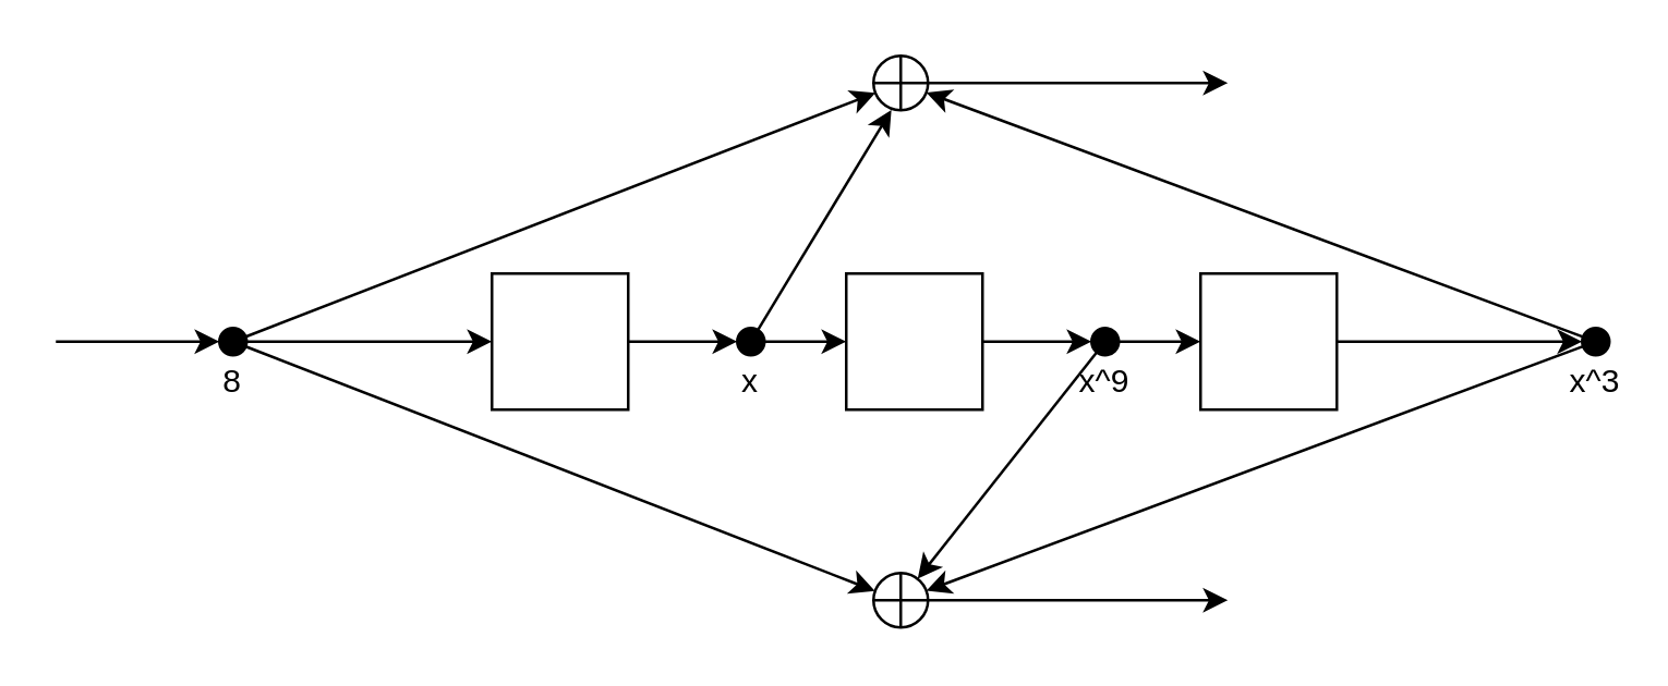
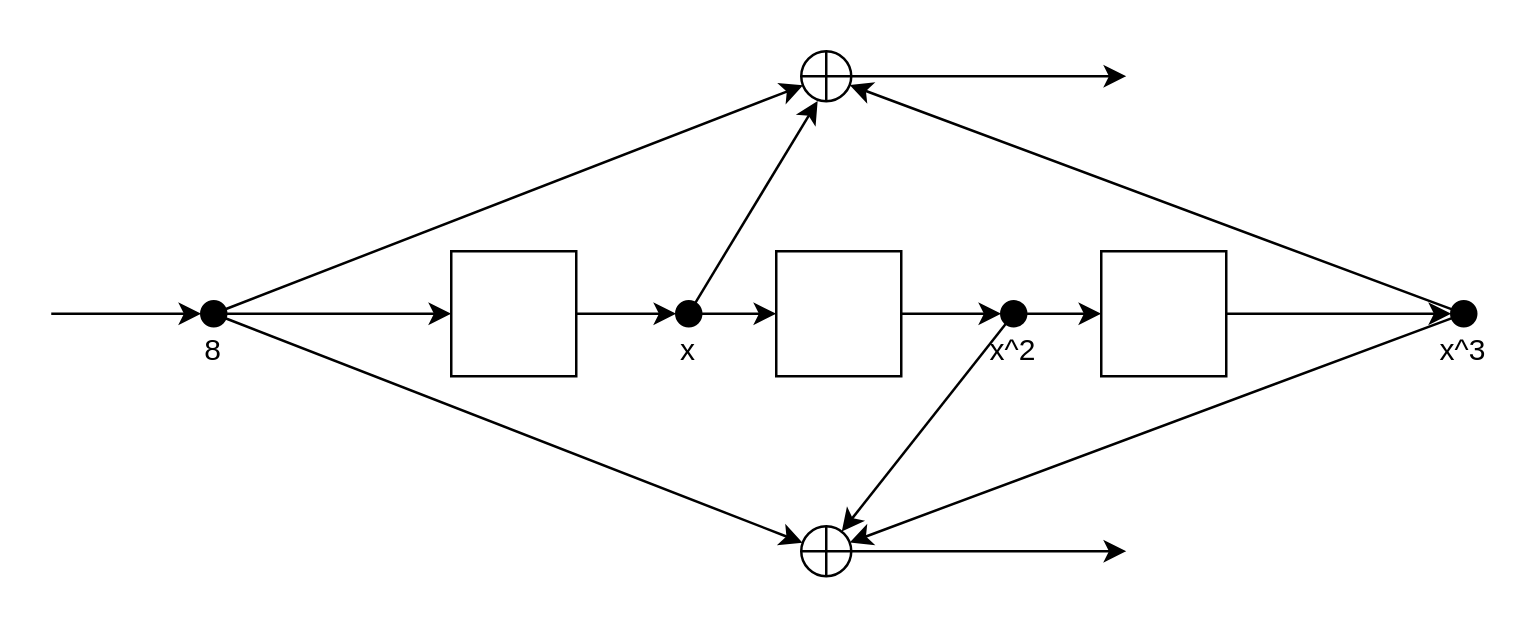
  <mxCell id="0" />
  <mxCell id="1" parent="0" />
  <mxCell id="2" value="" style="rounded=0;orthogonalLoop=1;jettySize=auto;html=1;" edge="1" parent="1" source="3" target="22"><mxGeometry relative="1" as="geometry"><mxPoint x="270" y="160" as="targetPoint" /></mxGeometry></mxCell>
  <mxCell id="3" value="" style="whiteSpace=wrap;html=1;aspect=fixed;" vertex="1" parent="1"><mxGeometry x="180" y="100" width="50" height="50" as="geometry" /></mxCell>
  <mxCell id="4" value="" style="rounded=0;orthogonalLoop=1;jettySize=auto;html=1;" edge="1" parent="1" source="5" target="23"><mxGeometry relative="1" as="geometry" /></mxCell>
  <mxCell id="5" value="" style="whiteSpace=wrap;html=1;aspect=fixed;" vertex="1" parent="1"><mxGeometry x="310" y="100" width="50" height="50" as="geometry" /></mxCell>
  <mxCell id="6" value="" style="rounded=0;orthogonalLoop=1;jettySize=auto;html=1;" edge="1" parent="1" source="7" target="20"><mxGeometry relative="1" as="geometry"><mxPoint x="570" y="125" as="targetPoint" /></mxGeometry></mxCell>
  <mxCell id="7" value="" style="whiteSpace=wrap;html=1;aspect=fixed;" vertex="1" parent="1"><mxGeometry x="440" y="100" width="50" height="50" as="geometry" /></mxCell>
  <mxCell id="8" value="" style="group" connectable="0" vertex="1" parent="1"><mxGeometry x="320" y="20" width="20" height="20" as="geometry" /></mxCell>
  <mxCell id="9" value="" style="ellipse;whiteSpace=wrap;html=1;aspect=fixed;" vertex="1" parent="8"><mxGeometry width="20" height="20" as="geometry" /></mxCell>
  <mxCell id="10" value="" style="endArrow=none;html=1;rounded=0;curved=1;entryX=0.5;entryY=0;entryDx=0;entryDy=0;exitX=0.5;exitY=1;exitDx=0;exitDy=0;" edge="1" parent="8" source="9" target="9"><mxGeometry width="50" height="50" relative="1" as="geometry"><mxPoint x="120" y="30" as="sourcePoint" /><mxPoint x="70" y="20" as="targetPoint" /></mxGeometry></mxCell>
  <mxCell id="11" value="" style="endArrow=none;html=1;rounded=0;curved=1;entryX=0;entryY=0.5;entryDx=0;entryDy=0;exitX=1;exitY=0.5;exitDx=0;exitDy=0;" edge="1" parent="8" source="9" target="9"><mxGeometry width="50" height="50" relative="1" as="geometry"><mxPoint x="30" y="50" as="sourcePoint" /><mxPoint x="30" y="10" as="targetPoint" /></mxGeometry></mxCell>
  <mxCell id="12" value="" style="group" connectable="0" vertex="1" parent="1"><mxGeometry x="320" y="210" width="20" height="20" as="geometry" /></mxCell>
  <mxCell id="13" value="" style="ellipse;whiteSpace=wrap;html=1;aspect=fixed;" vertex="1" parent="12"><mxGeometry width="20" height="20" as="geometry" /></mxCell>
  <mxCell id="14" value="" style="endArrow=none;html=1;rounded=0;curved=1;entryX=0.5;entryY=0;entryDx=0;entryDy=0;exitX=0.5;exitY=1;exitDx=0;exitDy=0;" edge="1" parent="12" source="13" target="13"><mxGeometry width="50" height="50" relative="1" as="geometry"><mxPoint x="120" y="30" as="sourcePoint" /><mxPoint x="70" y="20" as="targetPoint" /></mxGeometry></mxCell>
  <mxCell id="15" value="" style="endArrow=none;html=1;rounded=0;curved=1;entryX=0;entryY=0.5;entryDx=0;entryDy=0;exitX=1;exitY=0.5;exitDx=0;exitDy=0;" edge="1" parent="12" source="13" target="13"><mxGeometry width="50" height="50" relative="1" as="geometry"><mxPoint x="30" y="50" as="sourcePoint" /><mxPoint x="30" y="10" as="targetPoint" /></mxGeometry></mxCell>
  <mxCell id="16" value="" style="rounded=0;orthogonalLoop=1;jettySize=auto;html=1;" edge="1" parent="1" source="19" target="3"><mxGeometry relative="1" as="geometry"><mxPoint x="90" y="120" as="sourcePoint" /><mxPoint x="320" y="135" as="targetPoint" /></mxGeometry></mxCell>
  <mxCell id="17" value="" style="edgeStyle=none;rounded=0;orthogonalLoop=1;jettySize=auto;html=1;" edge="1" parent="1" source="19" target="9"><mxGeometry relative="1" as="geometry"><mxPoint x="85" y="40" as="targetPoint" /></mxGeometry></mxCell>
  <mxCell id="18" style="edgeStyle=none;rounded=0;orthogonalLoop=1;jettySize=auto;html=1;entryX=0.026;entryY=0.33;entryDx=0;entryDy=0;entryPerimeter=0;" edge="1" parent="1" source="19" target="13"><mxGeometry relative="1" as="geometry" /></mxCell>
  <mxCell id="19" value="&lt;br&gt;&lt;br&gt;8" style="ellipse;whiteSpace=wrap;html=1;aspect=fixed;fillColor=#000000;" vertex="1" parent="1"><mxGeometry x="80" y="120" width="10" height="10" as="geometry" /></mxCell>
  <mxCell id="20" value="&lt;br&gt;&lt;br&gt;x^3" style="ellipse;whiteSpace=wrap;html=1;aspect=fixed;fillColor=#000000;" vertex="1" parent="1"><mxGeometry x="580" y="120" width="10" height="10" as="geometry" /></mxCell>
  <mxCell id="21" value="" style="edgeStyle=none;rounded=0;orthogonalLoop=1;jettySize=auto;html=1;entryX=0.328;entryY=0.994;entryDx=0;entryDy=0;entryPerimeter=0;" edge="1" parent="1" source="22" target="9"><mxGeometry relative="1" as="geometry"><mxPoint x="275" y="40" as="targetPoint" /></mxGeometry></mxCell>
  <mxCell id="22" value="&lt;br&gt;&lt;br&gt;x" style="ellipse;whiteSpace=wrap;html=1;aspect=fixed;fillColor=#000000;" vertex="1" parent="1"><mxGeometry x="270" y="120" width="10" height="10" as="geometry" /></mxCell>
- <mxCell id="23" value="&lt;br&gt;&lt;br&gt;x^9" style="ellipse;whiteSpace=wrap;html=1;aspect=fixed;fillColor=#000000;" vertex="1" parent="1"><mxGeometry x="400" y="120" width="10" height="10" as="geometry" /></mxCell>
+ <mxCell id="23" value="&lt;br&gt;&lt;br&gt;x^2" style="ellipse;whiteSpace=wrap;html=1;aspect=fixed;fillColor=#000000;" vertex="1" parent="1"><mxGeometry x="400" y="120" width="10" height="10" as="geometry" /></mxCell>
  <mxCell id="24" value="" style="rounded=0;orthogonalLoop=1;jettySize=auto;html=1;" edge="1" parent="1" source="22" target="5"><mxGeometry relative="1" as="geometry"><mxPoint x="240" y="138.572" as="sourcePoint" /><mxPoint x="280.05" y="144.295" as="targetPoint" /></mxGeometry></mxCell>
  <mxCell id="25" value="" style="rounded=0;orthogonalLoop=1;jettySize=auto;html=1;" edge="1" parent="1" source="23" target="7"><mxGeometry relative="1" as="geometry"><mxPoint x="370" y="138.571" as="sourcePoint" /><mxPoint x="410.05" y="144.293" as="targetPoint" /></mxGeometry></mxCell>
  <mxCell id="26" value="" style="edgeStyle=none;rounded=0;orthogonalLoop=1;jettySize=auto;html=1;" edge="1" parent="1" source="20" target="9"><mxGeometry relative="1" as="geometry"><mxPoint x="287.595" y="130.726" as="sourcePoint" /><mxPoint x="330" y="30" as="targetPoint" /></mxGeometry></mxCell>
  <mxCell id="27" value="" style="edgeStyle=none;rounded=0;orthogonalLoop=1;jettySize=auto;html=1;" edge="1" parent="1" source="20" target="13"><mxGeometry relative="1" as="geometry"><mxPoint x="590.314" y="133.256" as="sourcePoint" /><mxPoint x="349.371" y="43.491" as="targetPoint" /></mxGeometry></mxCell>
  <mxCell id="28" value="" style="edgeStyle=none;rounded=0;orthogonalLoop=1;jettySize=auto;html=1;" edge="1" parent="1" source="23" target="13"><mxGeometry relative="1" as="geometry"><mxPoint x="287.59" y="130.723" as="sourcePoint" /><mxPoint x="336.56" y="49.88" as="targetPoint" /></mxGeometry></mxCell>
  <mxCell id="29" value="" style="rounded=0;orthogonalLoop=1;jettySize=auto;html=1;" edge="1" parent="1" target="19"><mxGeometry relative="1" as="geometry"><mxPoint x="20" y="125" as="sourcePoint" /><mxPoint x="190" y="135" as="targetPoint" /></mxGeometry></mxCell>
  <mxCell id="30" value="" style="edgeStyle=none;rounded=0;orthogonalLoop=1;jettySize=auto;html=1;" edge="1" parent="1" source="9"><mxGeometry relative="1" as="geometry"><mxPoint x="450" y="30" as="targetPoint" /></mxGeometry></mxCell>
  <mxCell id="31" value="" style="edgeStyle=none;rounded=0;orthogonalLoop=1;jettySize=auto;html=1;" edge="1" parent="1" source="13"><mxGeometry relative="1" as="geometry"><mxPoint x="350" y="40" as="sourcePoint" /><mxPoint x="450" y="220" as="targetPoint" /></mxGeometry></mxCell>
